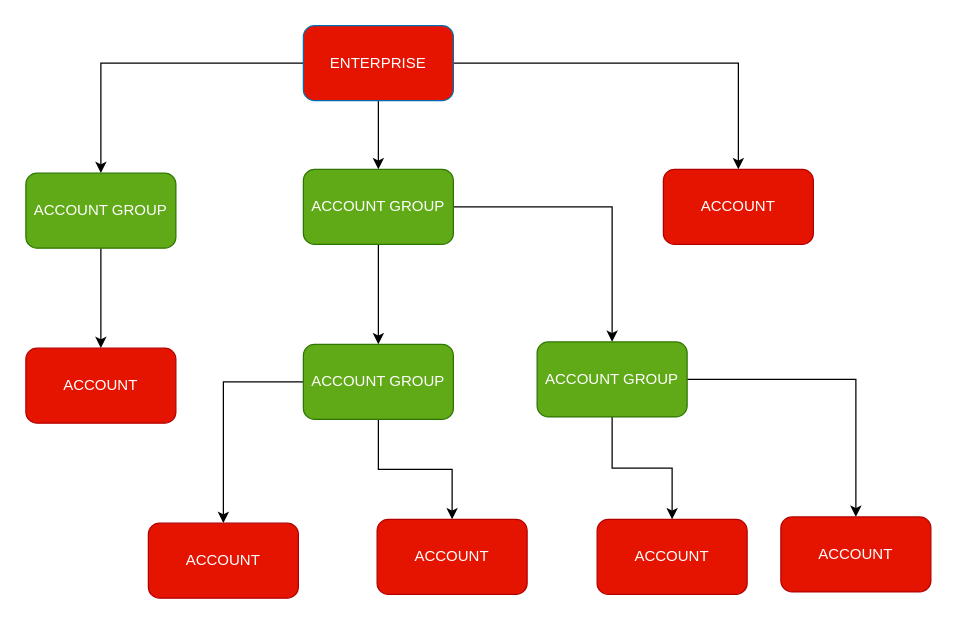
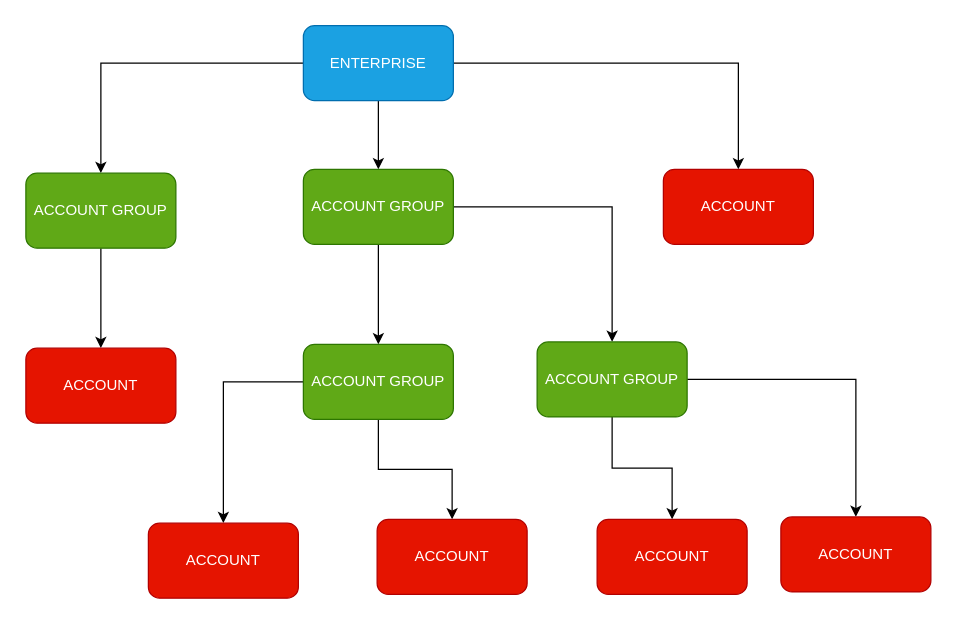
  <mxCell id="0" />
  <mxCell id="1" parent="0" />
  <mxCell id="2" value="" style="edgeStyle=orthogonalEdgeStyle;rounded=0;orthogonalLoop=1;jettySize=auto;html=1;" edge="1" parent="1" source="5" target="7"><mxGeometry relative="1" as="geometry" /></mxCell>
  <mxCell id="3" value="" style="edgeStyle=orthogonalEdgeStyle;rounded=0;orthogonalLoop=1;jettySize=auto;html=1;" edge="1" parent="1" source="5" target="10"><mxGeometry relative="1" as="geometry" /></mxCell>
  <mxCell id="4" value="" style="edgeStyle=orthogonalEdgeStyle;rounded=0;orthogonalLoop=1;jettySize=auto;html=1;" edge="1" parent="1" source="5" target="19"><mxGeometry relative="1" as="geometry" /></mxCell>
- <mxCell id="5" value="ENTERPRISE" style="rounded=1;whiteSpace=wrap;html=1;fillColor=#e51400;strokeColor=#006EAF;fontColor=#ffffff;" vertex="1" parent="1"><mxGeometry x="242" y="20" width="120" height="60" as="geometry" /></mxCell>
+ <mxCell id="5" value="ENTERPRISE" style="rounded=1;whiteSpace=wrap;html=1;fillColor=#1ba1e2;strokeColor=#006EAF;fontColor=#ffffff;" vertex="1" parent="1"><mxGeometry x="242" y="20" width="120" height="60" as="geometry" /></mxCell>
  <mxCell id="6" value="" style="edgeStyle=orthogonalEdgeStyle;rounded=0;orthogonalLoop=1;jettySize=auto;html=1;" edge="1" parent="1" source="7" target="11"><mxGeometry relative="1" as="geometry" /></mxCell>
  <mxCell id="7" value="ACCOUNT GROUP" style="whiteSpace=wrap;html=1;rounded=1;fillColor=#60a917;strokeColor=#2D7600;fontColor=#ffffff;" vertex="1" parent="1"><mxGeometry x="20" y="138" width="120" height="60" as="geometry" /></mxCell>
  <mxCell id="8" value="" style="edgeStyle=orthogonalEdgeStyle;rounded=0;orthogonalLoop=1;jettySize=auto;html=1;" edge="1" parent="1" source="10" target="14"><mxGeometry relative="1" as="geometry" /></mxCell>
  <mxCell id="9" value="" style="edgeStyle=orthogonalEdgeStyle;rounded=0;orthogonalLoop=1;jettySize=auto;html=1;" edge="1" parent="1" source="10" target="18"><mxGeometry relative="1" as="geometry" /></mxCell>
  <mxCell id="10" value="ACCOUNT GROUP" style="whiteSpace=wrap;html=1;rounded=1;fillColor=#60a917;strokeColor=#2D7600;fontColor=#ffffff;" vertex="1" parent="1"><mxGeometry x="242" y="135" width="120" height="60" as="geometry" /></mxCell>
  <mxCell id="11" value="ACCOUNT" style="whiteSpace=wrap;html=1;rounded=1;fillColor=#e51400;strokeColor=#B20000;fontColor=#ffffff;" vertex="1" parent="1"><mxGeometry x="20" y="278" width="120" height="60" as="geometry" /></mxCell>
  <mxCell id="12" value="" style="edgeStyle=orthogonalEdgeStyle;rounded=0;orthogonalLoop=1;jettySize=auto;html=1;" edge="1" parent="1" source="14" target="15"><mxGeometry relative="1" as="geometry" /></mxCell>
  <mxCell id="13" value="" style="edgeStyle=orthogonalEdgeStyle;rounded=0;orthogonalLoop=1;jettySize=auto;html=1;" edge="1" parent="1" source="14" target="20"><mxGeometry relative="1" as="geometry" /></mxCell>
  <mxCell id="14" value="ACCOUNT GROUP" style="whiteSpace=wrap;html=1;rounded=1;fillColor=#60a917;strokeColor=#2D7600;fontColor=#ffffff;" vertex="1" parent="1"><mxGeometry x="242" y="275" width="120" height="60" as="geometry" /></mxCell>
  <mxCell id="15" value="ACCOUNT" style="whiteSpace=wrap;html=1;rounded=1;fillColor=#e51400;strokeColor=#B20000;fontColor=#ffffff;" vertex="1" parent="1"><mxGeometry x="118" y="418" width="120" height="60" as="geometry" /></mxCell>
  <mxCell id="16" value="" style="edgeStyle=orthogonalEdgeStyle;rounded=0;orthogonalLoop=1;jettySize=auto;html=1;" edge="1" parent="1" source="18" target="21"><mxGeometry relative="1" as="geometry" /></mxCell>
  <mxCell id="17" value="" style="edgeStyle=orthogonalEdgeStyle;rounded=0;orthogonalLoop=1;jettySize=auto;html=1;" edge="1" parent="1" source="18" target="22"><mxGeometry relative="1" as="geometry" /></mxCell>
  <mxCell id="18" value="ACCOUNT GROUP" style="whiteSpace=wrap;html=1;rounded=1;fillColor=#60a917;strokeColor=#2D7600;fontColor=#ffffff;" vertex="1" parent="1"><mxGeometry x="429" y="273" width="120" height="60" as="geometry" /></mxCell>
  <mxCell id="19" value="ACCOUNT" style="whiteSpace=wrap;html=1;rounded=1;fillColor=#e51400;strokeColor=#B20000;fontColor=#ffffff;" vertex="1" parent="1"><mxGeometry x="530" y="135" width="120" height="60" as="geometry" /></mxCell>
  <mxCell id="20" value="ACCOUNT" style="whiteSpace=wrap;html=1;rounded=1;fillColor=#e51400;strokeColor=#B20000;fontColor=#ffffff;" vertex="1" parent="1"><mxGeometry x="301" y="415" width="120" height="60" as="geometry" /></mxCell>
  <mxCell id="21" value="ACCOUNT" style="whiteSpace=wrap;html=1;rounded=1;fillColor=#e51400;strokeColor=#B20000;fontColor=#ffffff;" vertex="1" parent="1"><mxGeometry x="477" y="415" width="120" height="60" as="geometry" /></mxCell>
  <mxCell id="22" value="ACCOUNT" style="whiteSpace=wrap;html=1;rounded=1;fillColor=#e51400;strokeColor=#B20000;fontColor=#ffffff;" vertex="1" parent="1"><mxGeometry x="624" y="413" width="120" height="60" as="geometry" /></mxCell>
